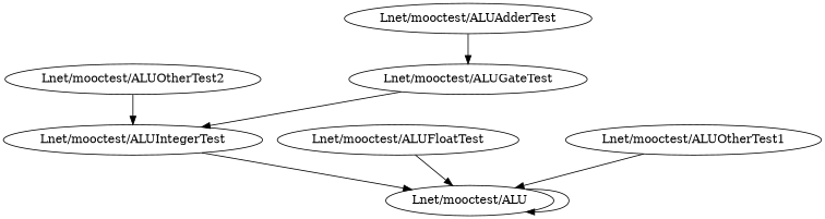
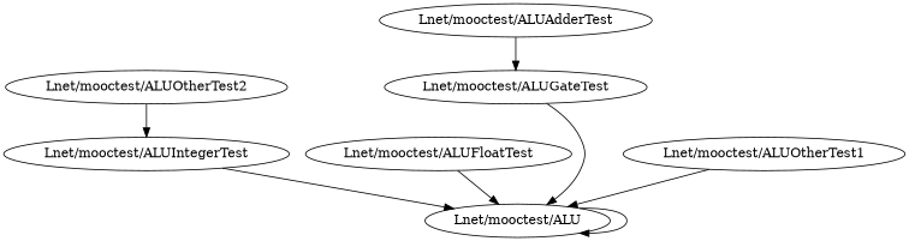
  digraph {
    "Lnet/mooctest/ALUOtherTest2"
    "Lnet/mooctest/ALUIntegerTest"
    "Lnet/mooctest/ALU"
    "Lnet/mooctest/ALUFloatTest"
    "Lnet/mooctest/ALUAdderTest"
    "Lnet/mooctest/ALUGateTest"
    "Lnet/mooctest/ALUOtherTest1"
    "Lnet/mooctest/ALUOtherTest2" -> "Lnet/mooctest/ALUIntegerTest"
    "Lnet/mooctest/ALUIntegerTest" -> "Lnet/mooctest/ALU"
    "Lnet/mooctest/ALU" -> "Lnet/mooctest/ALU"
    "Lnet/mooctest/ALUFloatTest" -> "Lnet/mooctest/ALU"
    "Lnet/mooctest/ALUAdderTest" -> "Lnet/mooctest/ALUGateTest"
-   "Lnet/mooctest/ALUGateTest" -> "Lnet/mooctest/ALUIntegerTest"
+   "Lnet/mooctest/ALUGateTest" -> "Lnet/mooctest/ALU"
    "Lnet/mooctest/ALUOtherTest1" -> "Lnet/mooctest/ALU"
  }
